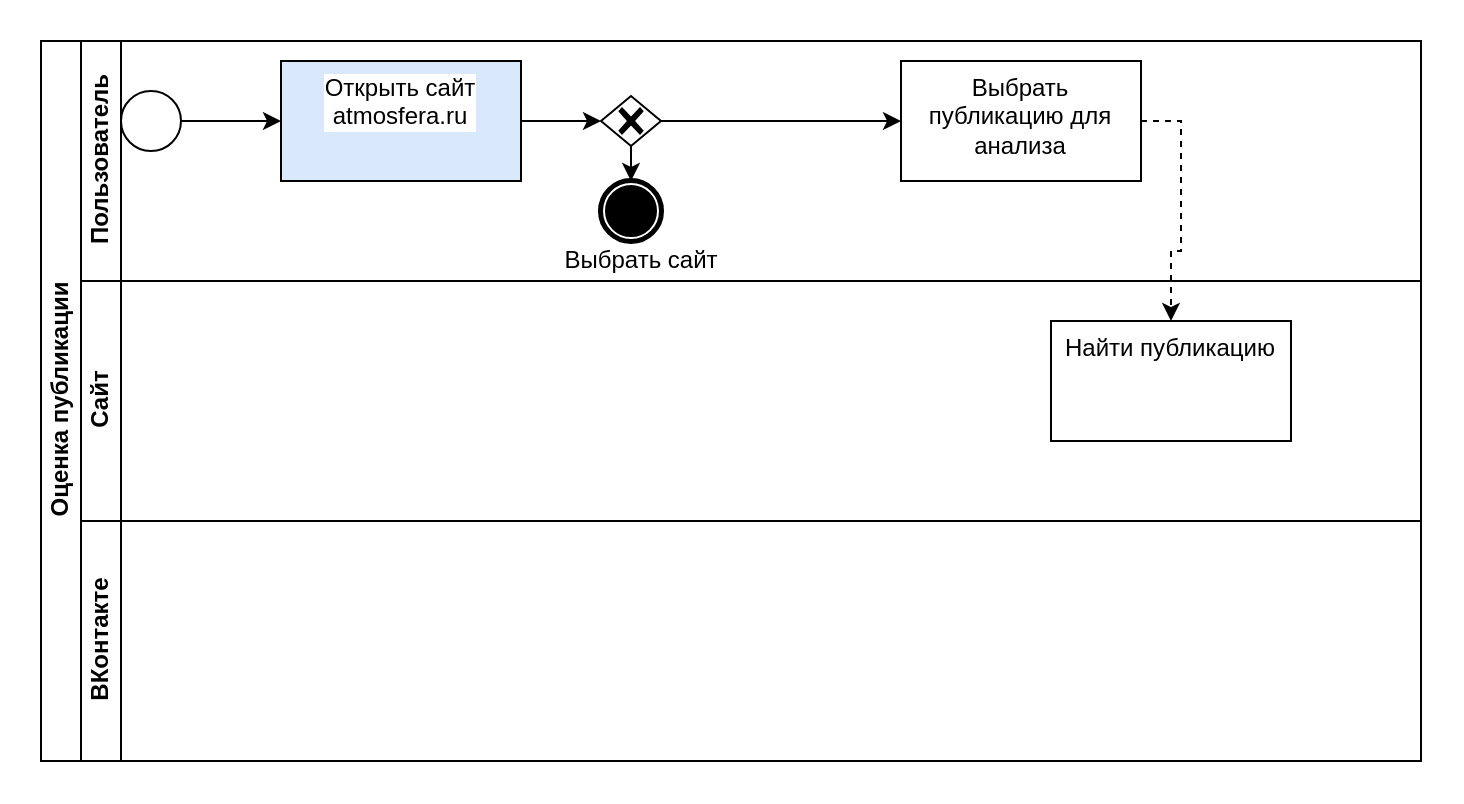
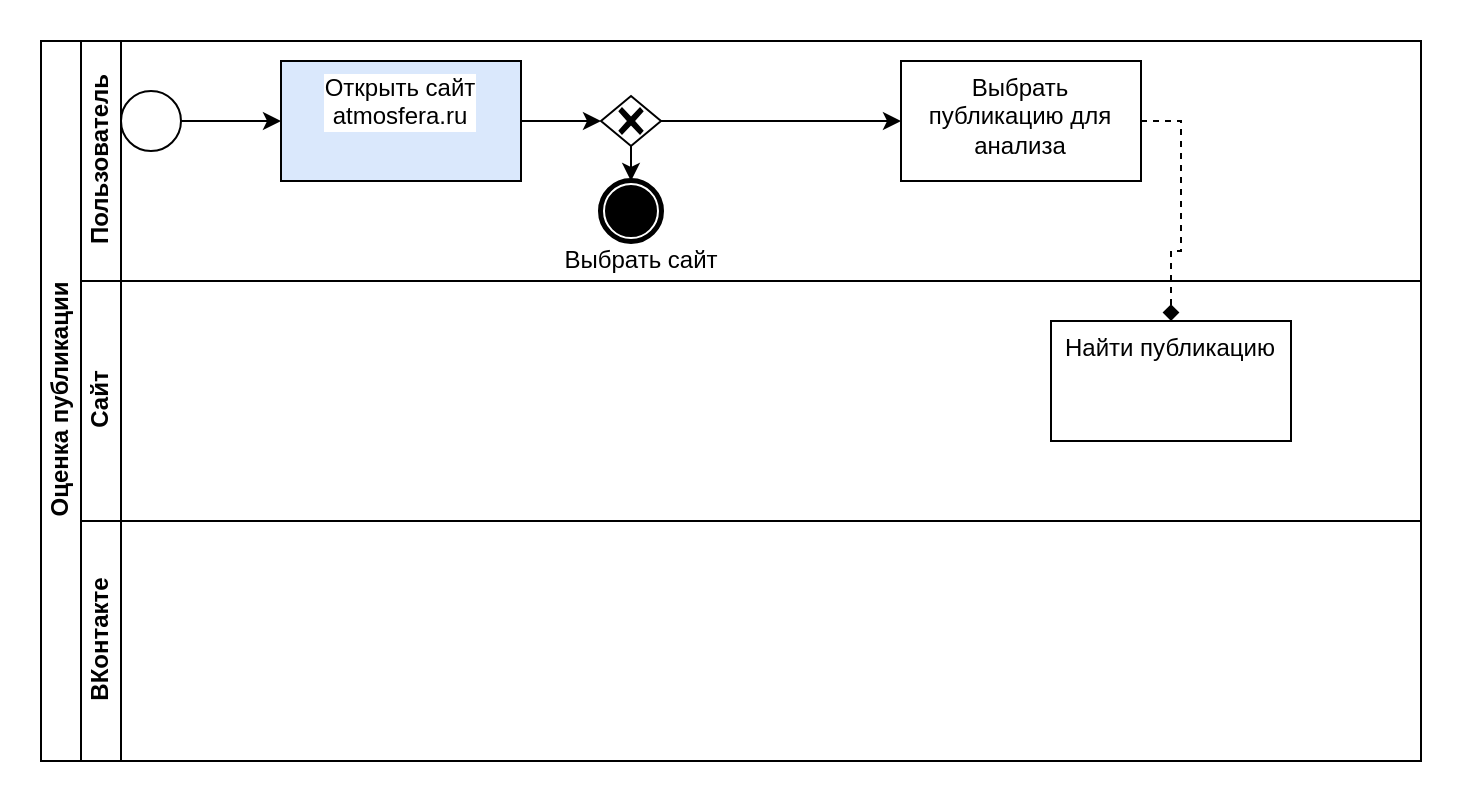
  <mxCell id="0" />
  <mxCell id="1" parent="0" />
  <mxCell id="2" value="Оценка публикации" style="swimlane;childLayout=stackLayout;resizeParent=1;resizeParentMax=0;horizontal=0;startSize=20;horizontalStack=0;html=1;" vertex="1" parent="1"><mxGeometry x="20" y="20" width="690" height="360" as="geometry" /></mxCell>
  <mxCell id="3" value="Пользователь" style="swimlane;startSize=20;horizontal=0;html=1;" vertex="1" parent="2"><mxGeometry x="20" width="670" height="120" as="geometry" /></mxCell>
  <mxCell id="4" value="" style="edgeStyle=orthogonalEdgeStyle;rounded=0;orthogonalLoop=1;jettySize=auto;html=1;" edge="1" parent="3" source="5" target="7"><mxGeometry relative="1" as="geometry" /></mxCell>
  <mxCell id="5" value="" style="points=[[0.145,0.145,0],[0.5,0,0],[0.855,0.145,0],[1,0.5,0],[0.855,0.855,0],[0.5,1,0],[0.145,0.855,0],[0,0.5,0]];shape=mxgraph.bpmn.event;html=1;verticalLabelPosition=bottom;labelBackgroundColor=#ffffff;verticalAlign=top;align=center;perimeter=ellipsePerimeter;outlineConnect=0;aspect=fixed;outline=standard;symbol=general;" vertex="1" parent="3"><mxGeometry x="20" y="25" width="30" height="30" as="geometry" /></mxCell>
  <mxCell id="6" style="edgeStyle=orthogonalEdgeStyle;rounded=0;orthogonalLoop=1;jettySize=auto;html=1;exitX=1;exitY=0.5;exitDx=0;exitDy=0;" edge="1" parent="3" source="7"><mxGeometry relative="1" as="geometry"><mxPoint x="260" y="40" as="targetPoint" /></mxGeometry></mxCell>
  <mxCell id="7" value="Открыть сайт&lt;br&gt;atmosfera.ru" style="whiteSpace=wrap;html=1;verticalAlign=top;labelBackgroundColor=#ffffff;fillColor=#dae8fc;" vertex="1" parent="3"><mxGeometry x="100" y="10" width="120" height="60" as="geometry" /></mxCell>
  <mxCell id="8" value="Выбрать публикацию для анализа" style="whiteSpace=wrap;html=1;verticalAlign=top;labelBackgroundColor=#ffffff;" vertex="1" parent="3"><mxGeometry x="410" y="10" width="120" height="60" as="geometry" /></mxCell>
  <mxCell id="9" style="edgeStyle=orthogonalEdgeStyle;rounded=0;orthogonalLoop=1;jettySize=auto;html=1;exitX=1;exitY=0.5;exitDx=0;exitDy=0;exitPerimeter=0;entryX=0;entryY=0.5;entryDx=0;entryDy=0;" edge="1" parent="3" source="11" target="8"><mxGeometry relative="1" as="geometry" /></mxCell>
  <mxCell id="10" style="edgeStyle=orthogonalEdgeStyle;rounded=0;orthogonalLoop=1;jettySize=auto;html=1;exitX=0.5;exitY=1;exitDx=0;exitDy=0;exitPerimeter=0;entryX=0.5;entryY=0;entryDx=0;entryDy=0;entryPerimeter=0;" edge="1" parent="3" source="11" target="12"><mxGeometry relative="1" as="geometry" /></mxCell>
  <mxCell id="11" value="" style="points=[[0.25,0.25,0],[0.5,0,0],[0.75,0.25,0],[1,0.5,0],[0.75,0.75,0],[0.5,1,0],[0.25,0.75,0],[0,0.5,0]];shape=mxgraph.bpmn.gateway2;html=1;verticalLabelPosition=bottom;labelBackgroundColor=#ffffff;verticalAlign=top;align=center;perimeter=rhombusPerimeter;outlineConnect=0;outline=none;symbol=none;gwType=exclusive;" vertex="1" parent="3"><mxGeometry x="260" y="27.5" width="30" height="25" as="geometry" /></mxCell>
  <mxCell id="12" value="" style="points=[[0.145,0.145,0],[0.5,0,0],[0.855,0.145,0],[1,0.5,0],[0.855,0.855,0],[0.5,1,0],[0.145,0.855,0],[0,0.5,0]];shape=mxgraph.bpmn.event;html=1;verticalLabelPosition=bottom;labelBackgroundColor=#ffffff;verticalAlign=top;align=center;perimeter=ellipsePerimeter;outlineConnect=0;aspect=fixed;outline=end;symbol=terminate;" vertex="1" parent="3"><mxGeometry x="260" y="70" width="30" height="30" as="geometry" /></mxCell>
  <mxCell id="13" value="Сайт" style="swimlane;startSize=20;horizontal=0;html=1;" vertex="1" parent="2"><mxGeometry x="20" y="120" width="670" height="120" as="geometry" /></mxCell>
  <mxCell id="14" value="Найти публикацию" style="whiteSpace=wrap;html=1;verticalAlign=top;labelBackgroundColor=#ffffff;" vertex="1" parent="13"><mxGeometry x="485" y="20" width="120" height="60" as="geometry" /></mxCell>
  <mxCell id="15" value="ВКонтакте" style="swimlane;startSize=20;horizontal=0;html=1;" vertex="1" parent="2"><mxGeometry x="20" y="240" width="670" height="120" as="geometry" /></mxCell>
- <mxCell id="16" style="edgeStyle=orthogonalEdgeStyle;rounded=0;orthogonalLoop=1;jettySize=auto;html=1;exitX=1;exitY=0.5;exitDx=0;exitDy=0;entryX=0.5;entryY=0;entryDx=0;entryDy=0;dashed=1;" edge="1" parent="2" source="8" target="14"><mxGeometry relative="1" as="geometry" /></mxCell>
+ <mxCell id="16" style="edgeStyle=orthogonalEdgeStyle;rounded=0;orthogonalLoop=1;jettySize=auto;html=1;exitX=1;exitY=0.5;exitDx=0;exitDy=0;entryX=0.5;entryY=0;entryDx=0;entryDy=0;dashed=1;endArrow=diamond;" edge="1" parent="2" source="8" target="14"><mxGeometry relative="1" as="geometry" /></mxCell>
  <mxCell id="17" value="Выбрать сайт" style="text;html=1;align=center;verticalAlign=middle;resizable=0;points=[];autosize=1;strokeColor=none;fillColor=none;" vertex="1" parent="1"><mxGeometry x="270" y="115" width="100" height="30" as="geometry" /></mxCell>
